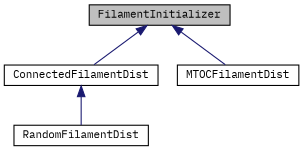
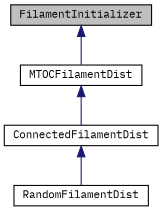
  digraph {
    fontname="IBM Plex Mono"
    node [color=black fillcolor=white fontname="IBM Plex Mono" fontsize=10 shape=record style=filled]
    edge [color=midnightblue dir=back fontname="IBM Plex Mono" fontsize=10 labelfontname=Helvetica labelfontsize=10 style=solid]
    n1 [fillcolor=grey75 fontcolor=black height=0.2 label=FilamentInitializer width=0.4]
    n2 [height=0.2 label=ConnectedFilamentDist width=0.4]
    n3 [height=0.2 label=MTOCFilamentDist width=0.4]
    n4 [height=0.2 label=RandomFilamentDist width=0.4]
-   n1 -> n2
+   n3 -> n2
    n1 -> n3
    n2 -> n4
  }
